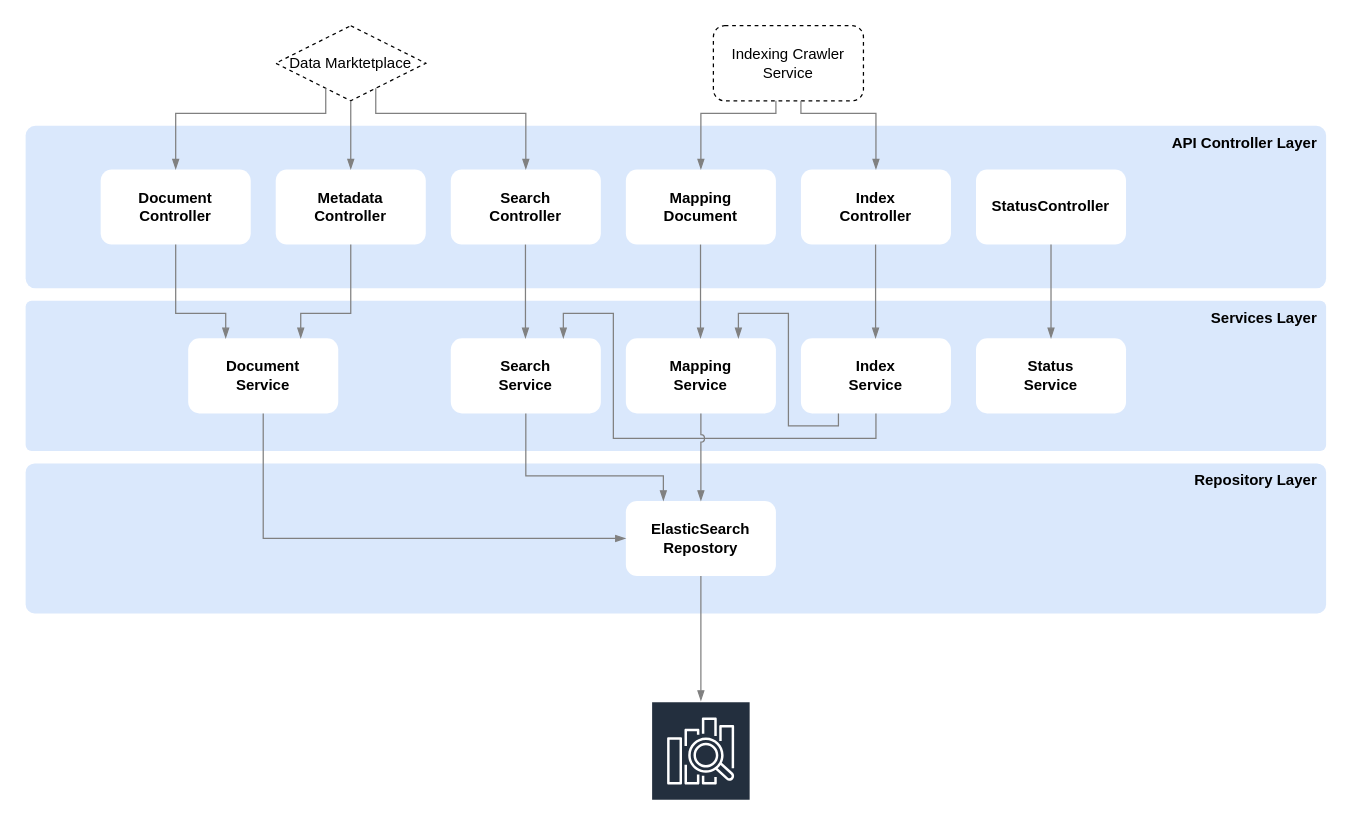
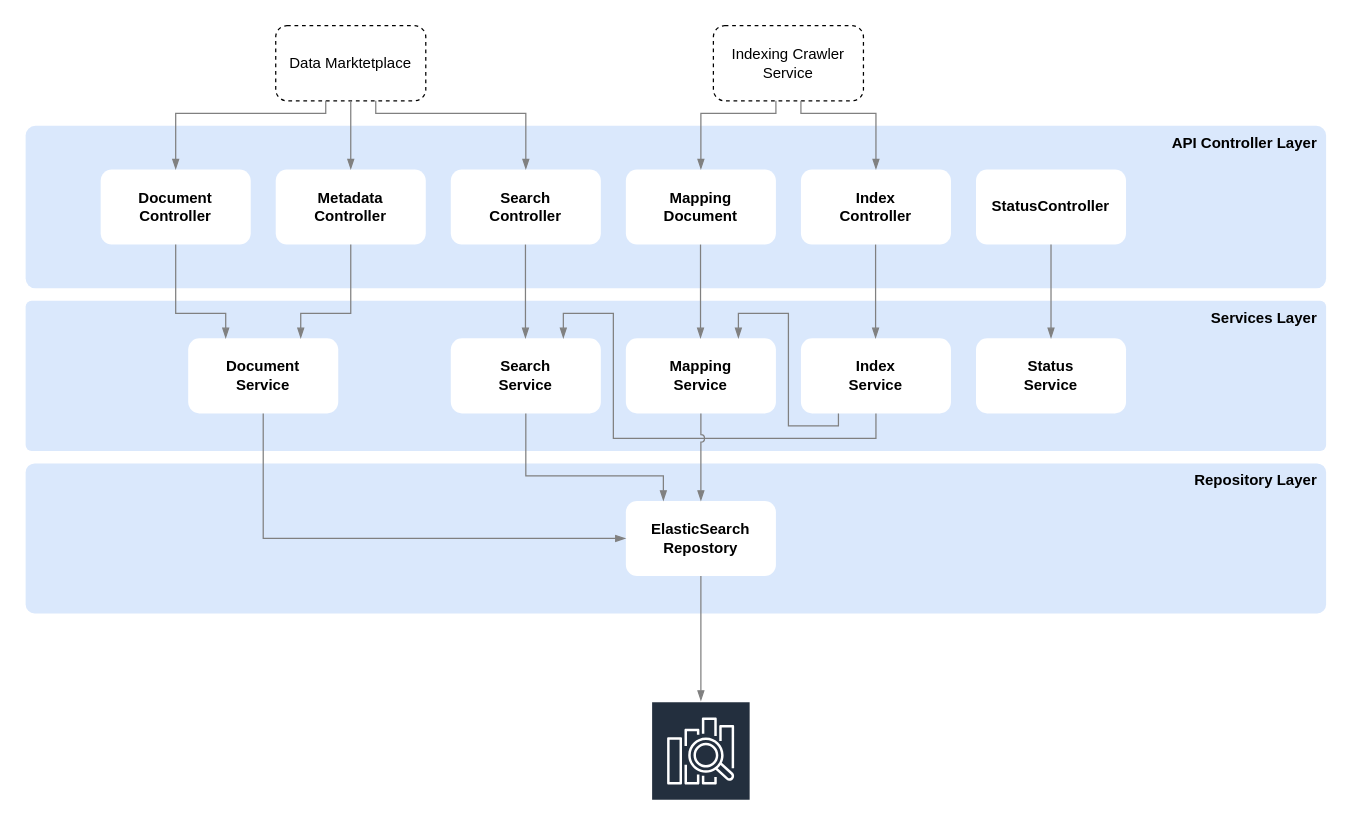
  <mxCell id="0" />
  <mxCell id="1" parent="0" />
  <mxCell id="2" value="API Controller Layer" style="rounded=1;whiteSpace=wrap;html=1;arcSize=6;align=right;horizontal=1;labelPosition=center;verticalLabelPosition=middle;verticalAlign=top;spacingRight=5;strokeWidth=1;perimeterSpacing=1;fontStyle=1;fillColor=#dae8fc;strokeColor=none;" parent="1" vertex="1"><mxGeometry x="20" y="100" width="1040" height="130" as="geometry" /></mxCell>
  <mxCell id="3" value="Repository Layer" style="rounded=1;whiteSpace=wrap;html=1;arcSize=6;verticalAlign=top;align=right;spacingRight=5;fontStyle=1;fillColor=#dae8fc;strokeColor=none;" parent="1" vertex="1"><mxGeometry x="20" y="370" width="1040" height="120" as="geometry" /></mxCell>
  <mxCell id="4" value="Services Layer" style="rounded=1;whiteSpace=wrap;html=1;arcSize=4;imageHeight=24;imageAspect=1;verticalAlign=top;align=right;spacingRight=5;fillColor=#dae8fc;strokeColor=none;fontStyle=1" parent="1" vertex="1"><mxGeometry x="20" y="240" width="1040" height="120" as="geometry" /></mxCell>
  <mxCell id="5" value="Metadata&lt;br&gt;Controller" style="rounded=1;whiteSpace=wrap;html=1;strokeColor=none;fontStyle=1" parent="1" vertex="1"><mxGeometry x="220" y="135" width="120" height="60" as="geometry" /></mxCell>
  <mxCell id="6" value="Mapping&lt;br&gt;Document" style="rounded=1;whiteSpace=wrap;html=1;strokeColor=none;fontStyle=1" parent="1" vertex="1"><mxGeometry x="500" y="135" width="120" height="60" as="geometry" /></mxCell>
  <mxCell id="7" value="Index&lt;br&gt;Controller" style="rounded=1;whiteSpace=wrap;html=1;strokeColor=none;fontStyle=1" parent="1" vertex="1"><mxGeometry x="640" y="135" width="120" height="60" as="geometry" /></mxCell>
  <mxCell id="8" value="StatusController" style="rounded=1;whiteSpace=wrap;html=1;strokeColor=none;fontStyle=1" parent="1" vertex="1"><mxGeometry x="780" y="135" width="120" height="60" as="geometry" /></mxCell>
  <mxCell id="9" value="Mapping&lt;br&gt;Service" style="rounded=1;whiteSpace=wrap;html=1;fontStyle=1;strokeColor=none;" parent="1" vertex="1"><mxGeometry x="500" y="270" width="120" height="60" as="geometry" /></mxCell>
  <mxCell id="10" value="Document&lt;br&gt;Service" style="rounded=1;whiteSpace=wrap;html=1;fontStyle=1;strokeColor=none;" parent="1" vertex="1"><mxGeometry x="150" y="270" width="120" height="60" as="geometry" /></mxCell>
  <mxCell id="11" value="Index&lt;br&gt;Service" style="rounded=1;whiteSpace=wrap;html=1;fontStyle=1;strokeColor=none;" parent="1" vertex="1"><mxGeometry x="640" y="270" width="120" height="60" as="geometry" /></mxCell>
  <mxCell id="12" value="" style="edgeStyle=orthogonalEdgeStyle;rounded=0;orthogonalLoop=1;jettySize=auto;html=1;fontStyle=1;strokeColor=#808080;endArrow=blockThin;endFill=1;exitX=0.5;exitY=1;exitDx=0;exitDy=0;" parent="1" edge="1"><mxGeometry relative="1" as="geometry"><mxPoint x="559.71" y="195" as="sourcePoint" /><mxPoint x="559.71" y="270" as="targetPoint" /></mxGeometry></mxCell>
  <mxCell id="13" value="" style="edgeStyle=orthogonalEdgeStyle;rounded=0;orthogonalLoop=1;jettySize=auto;html=1;fontStyle=1;strokeColor=#808080;endArrow=blockThin;endFill=1;exitX=0.5;exitY=1;exitDx=0;exitDy=0;" parent="1" edge="1"><mxGeometry relative="1" as="geometry"><mxPoint x="699.71" y="195" as="sourcePoint" /><mxPoint x="699.71" y="270" as="targetPoint" /></mxGeometry></mxCell>
  <mxCell id="14" value="ElasticSearch&lt;br&gt;Repostory" style="rounded=1;whiteSpace=wrap;html=1;fontStyle=1;strokeColor=none;" parent="1" vertex="1"><mxGeometry x="500" y="400" width="120" height="60" as="geometry" /></mxCell>
  <mxCell id="15" value="Indexing Crawler Service" style="rounded=1;whiteSpace=wrap;html=1;dashed=1;" parent="1" vertex="1"><mxGeometry x="570" y="20" width="120" height="60" as="geometry" /></mxCell>
  <mxCell id="16" value="" style="edgeStyle=orthogonalEdgeStyle;rounded=0;orthogonalLoop=1;jettySize=auto;html=1;fontStyle=1;strokeColor=#808080;endArrow=blockThin;endFill=1;" parent="1" source="15" target="7" edge="1"><mxGeometry relative="1" as="geometry"><mxPoint x="569.71" y="205" as="sourcePoint" /><mxPoint x="569.71" y="280" as="targetPoint" /><Array as="points"><mxPoint x="640" y="90" /><mxPoint x="700" y="90" /></Array></mxGeometry></mxCell>
  <mxCell id="17" value="Document&lt;br&gt;Controller" style="rounded=1;whiteSpace=wrap;html=1;strokeColor=none;fontStyle=1" parent="1" vertex="1"><mxGeometry x="80" y="135" width="120" height="60" as="geometry" /></mxCell>
  <mxCell id="18" value="Status&lt;br&gt;Service" style="rounded=1;whiteSpace=wrap;html=1;strokeColor=none;fontStyle=1" parent="1" vertex="1"><mxGeometry x="780" y="270" width="120" height="60" as="geometry" /></mxCell>
  <mxCell id="19" value="Search&lt;br&gt;Controller" style="rounded=1;whiteSpace=wrap;html=1;strokeColor=none;fontStyle=1" parent="1" vertex="1"><mxGeometry y="135" width="120" height="60" as="geometry" x="360" /></mxCell>
  <mxCell id="20" value="Search&lt;br&gt;Service" style="rounded=1;whiteSpace=wrap;html=1;fontStyle=1;strokeColor=none;" parent="1" vertex="1"><mxGeometry y="270" width="120" height="60" as="geometry" x="360" /></mxCell>
  <mxCell id="21" value="" style="edgeStyle=orthogonalEdgeStyle;rounded=0;orthogonalLoop=1;jettySize=auto;html=1;fontStyle=1;strokeColor=#808080;endArrow=blockThin;endFill=1;exitX=0.5;exitY=1;exitDx=0;exitDy=0;" parent="1" edge="1"><mxGeometry relative="1" as="geometry"><mxPoint x="419.71" y="195" as="sourcePoint" /><mxPoint x="419.71" y="270" as="targetPoint" /></mxGeometry></mxCell>
- <mxCell id="22" value="Data Marktetplace" style="rhombus;whiteSpace=wrap;html=1;dashed=1;" parent="1" vertex="1"><mxGeometry x="220" y="20" width="120" height="60" as="geometry" /></mxCell>
+ <mxCell id="22" value="Data Marktetplace" style="rounded=1;whiteSpace=wrap;html=1;dashed=1;" parent="1" vertex="1"><mxGeometry x="220" y="20" width="120" height="60" as="geometry" /></mxCell>
  <mxCell id="23" value="" style="edgeStyle=orthogonalEdgeStyle;rounded=0;orthogonalLoop=1;jettySize=auto;html=1;fontStyle=1;strokeColor=#808080;endArrow=blockThin;endFill=1;" parent="1" source="22" target="19" edge="1"><mxGeometry relative="1" as="geometry"><mxPoint x="150" y="-10" as="sourcePoint" /><mxPoint x="144.5" y="109" as="targetPoint" /><Array as="points"><mxPoint x="300" y="90" /><mxPoint x="420" y="90" /></Array></mxGeometry></mxCell>
  <mxCell id="24" value="" style="edgeStyle=orthogonalEdgeStyle;rounded=0;orthogonalLoop=1;jettySize=auto;html=1;fontStyle=1;strokeColor=#808080;endArrow=blockThin;endFill=1;" parent="1" source="22" target="5" edge="1"><mxGeometry relative="1" as="geometry"><mxPoint x="710" y="10" as="sourcePoint" /><mxPoint x="710" y="145" as="targetPoint" /></mxGeometry></mxCell>
  <mxCell id="25" value="" style="edgeStyle=orthogonalEdgeStyle;rounded=0;orthogonalLoop=1;jettySize=auto;html=1;fontStyle=1;strokeColor=#808080;endArrow=blockThin;endFill=1;" parent="1" source="22" target="17" edge="1"><mxGeometry relative="1" as="geometry"><mxPoint x="720" y="20" as="sourcePoint" /><mxPoint x="720" y="155" as="targetPoint" /><Array as="points"><mxPoint x="260" y="90" /><mxPoint x="140" y="90" /></Array></mxGeometry></mxCell>
  <mxCell id="26" value="" style="edgeStyle=orthogonalEdgeStyle;rounded=0;orthogonalLoop=1;jettySize=auto;html=1;fontStyle=1;strokeColor=#808080;endArrow=blockThin;endFill=1;" parent="1" source="15" target="6" edge="1"><mxGeometry relative="1" as="geometry"><mxPoint x="670" y="10" as="sourcePoint" /><mxPoint x="710" y="145" as="targetPoint" /><Array as="points"><mxPoint x="620" y="90" /><mxPoint x="560" y="90" /></Array></mxGeometry></mxCell>
  <mxCell id="27" value="" style="edgeStyle=orthogonalEdgeStyle;rounded=0;orthogonalLoop=1;jettySize=auto;html=1;fontStyle=1;strokeColor=#808080;endArrow=blockThin;endFill=1;exitX=0.5;exitY=1;exitDx=0;exitDy=0;entryX=0.75;entryY=0;entryDx=0;entryDy=0;" parent="1" source="5" target="10" edge="1"><mxGeometry relative="1" as="geometry"><mxPoint x="429.71" y="205" as="sourcePoint" /><mxPoint x="429.71" y="280" as="targetPoint" /><Array as="points"><mxPoint x="280" y="250" /><mxPoint x="240" y="250" /></Array></mxGeometry></mxCell>
  <mxCell id="28" value="" style="edgeStyle=orthogonalEdgeStyle;rounded=0;orthogonalLoop=1;jettySize=auto;html=1;fontStyle=1;strokeColor=#808080;endArrow=blockThin;endFill=1;entryX=0.25;entryY=0;entryDx=0;entryDy=0;" parent="1" source="17" target="10" edge="1"><mxGeometry relative="1" as="geometry"><mxPoint x="439.71" y="215" as="sourcePoint" /><mxPoint x="439.71" y="290" as="targetPoint" /><Array as="points"><mxPoint x="140" y="250" /><mxPoint x="180" y="250" /></Array></mxGeometry></mxCell>
  <mxCell id="29" value="" style="edgeStyle=orthogonalEdgeStyle;rounded=0;orthogonalLoop=1;jettySize=auto;html=1;fontStyle=1;strokeColor=#808080;endArrow=blockThin;endFill=1;exitX=0.25;exitY=1;exitDx=0;exitDy=0;entryX=0.75;entryY=0;entryDx=0;entryDy=0;" parent="1" source="11" target="9" edge="1"><mxGeometry relative="1" as="geometry"><mxPoint x="709.71" y="205" as="sourcePoint" /><mxPoint x="709.71" y="280" as="targetPoint" /><Array as="points"><mxPoint x="670" y="340" /><mxPoint x="630" y="340" /><mxPoint x="630" y="250" /><mxPoint x="590" y="250" /></Array></mxGeometry></mxCell>
  <mxCell id="30" value="" style="edgeStyle=orthogonalEdgeStyle;rounded=0;orthogonalLoop=1;jettySize=auto;html=1;fontStyle=1;strokeColor=#808080;endArrow=blockThin;endFill=1;exitX=0.5;exitY=1;exitDx=0;exitDy=0;" parent="1" source="10" target="14" edge="1"><mxGeometry relative="1" as="geometry"><mxPoint x="150" y="205" as="sourcePoint" /><mxPoint x="190" y="280" as="targetPoint" /><Array as="points"><mxPoint x="210" y="430" /></Array></mxGeometry></mxCell>
  <mxCell id="31" value="" style="edgeStyle=orthogonalEdgeStyle;rounded=0;orthogonalLoop=1;jettySize=auto;html=1;fontStyle=1;strokeColor=#808080;endArrow=blockThin;endFill=1;entryX=0.25;entryY=0;entryDx=0;entryDy=0;" parent="1" source="20" target="14" edge="1"><mxGeometry relative="1" as="geometry"><mxPoint x="220" y="340" as="sourcePoint" /><mxPoint x="550" y="410" as="targetPoint" /><Array as="points"><mxPoint x="420" y="380" /><mxPoint x="530" y="380" /></Array></mxGeometry></mxCell>
  <mxCell id="32" value="" style="edgeStyle=orthogonalEdgeStyle;rounded=0;orthogonalLoop=1;jettySize=auto;html=1;fontStyle=1;strokeColor=#808080;endArrow=blockThin;endFill=1;entryX=0.75;entryY=0;entryDx=0;entryDy=0;" parent="1" source="11" target="20" edge="1"><mxGeometry relative="1" as="geometry"><mxPoint x="660" y="320" as="sourcePoint" /><mxPoint x="640" y="320" as="targetPoint" /><Array as="points"><mxPoint x="700" y="350" /><mxPoint x="490" y="350" /><mxPoint x="490" y="250" /><mxPoint x="450" y="250" /></Array></mxGeometry></mxCell>
  <mxCell id="33" value="" style="edgeStyle=orthogonalEdgeStyle;rounded=0;orthogonalLoop=1;jettySize=auto;html=1;fontStyle=1;strokeColor=#808080;endArrow=blockThin;endFill=1;entryX=0.5;entryY=0;entryDx=0;entryDy=0;exitX=0.5;exitY=1;exitDx=0;exitDy=0;jumpStyle=arc;" parent="1" source="9" target="14" edge="1"><mxGeometry relative="1" as="geometry"><mxPoint x="430" y="340" as="sourcePoint" /><mxPoint x="520" y="410" as="targetPoint" /><Array as="points"><mxPoint x="560" y="390" /><mxPoint x="560" y="390" /></Array></mxGeometry></mxCell>
  <mxCell id="34" value="" style="edgeStyle=orthogonalEdgeStyle;rounded=0;orthogonalLoop=1;jettySize=auto;html=1;fontStyle=1;strokeColor=#808080;endArrow=blockThin;endFill=1;" parent="1" source="8" target="18" edge="1"><mxGeometry relative="1" as="geometry"><mxPoint x="709.71" y="205" as="sourcePoint" /><mxPoint x="709.71" y="280" as="targetPoint" /></mxGeometry></mxCell>
  <mxCell id="35" value="" style="outlineConnect=0;fontColor=#232F3E;gradientColor=none;strokeColor=#ffffff;fillColor=#232F3E;dashed=0;verticalLabelPosition=middle;verticalAlign=bottom;align=center;html=1;whiteSpace=wrap;fontSize=10;fontStyle=1;spacing=3;shape=mxgraph.aws4.productIcon;prIcon=mxgraph.aws4.elasticsearch_service;" parent="1" vertex="1"><mxGeometry x="520" y="560" width="80" height="76" as="geometry" /></mxCell>
  <mxCell id="36" value="" style="edgeStyle=orthogonalEdgeStyle;rounded=0;orthogonalLoop=1;jettySize=auto;html=1;fontStyle=1;strokeColor=#808080;endArrow=blockThin;endFill=1;" parent="1" source="14" target="35" edge="1"><mxGeometry relative="1" as="geometry"><mxPoint x="220" y="340" as="sourcePoint" /><mxPoint x="510" y="440.034" as="targetPoint" /><Array as="points" /></mxGeometry></mxCell>
